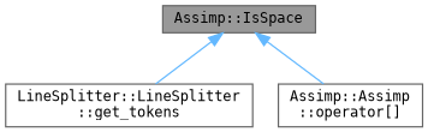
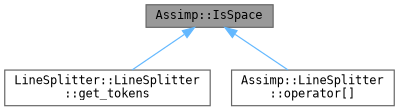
  digraph {
    rankdir=TB
    node [color=grey40 fillcolor=white fontname=Terminal fontsize=10 shape=box style=filled]
    edge [color=steelblue1 dir=back fontname=Terminal fontsize=10 labelfontname=Helvetica labelfontsize=10 style=solid]
    n1 [color=gray40 fillcolor=grey60 fontcolor=black height=0.2 label="Assimp::IsSpace" width=0.4]
    n2 [height=0.2 label="LineSplitter::LineSplitter\l::get_tokens" width=0.4]
-   n3 [height=0.2 label="Assimp::Assimp\l::operator[]" width=0.4]
+   n3 [height=0.2 label="Assimp::LineSplitter\l::operator[]" width=0.4]
    n1 -> n2
    n1 -> n3
  }
